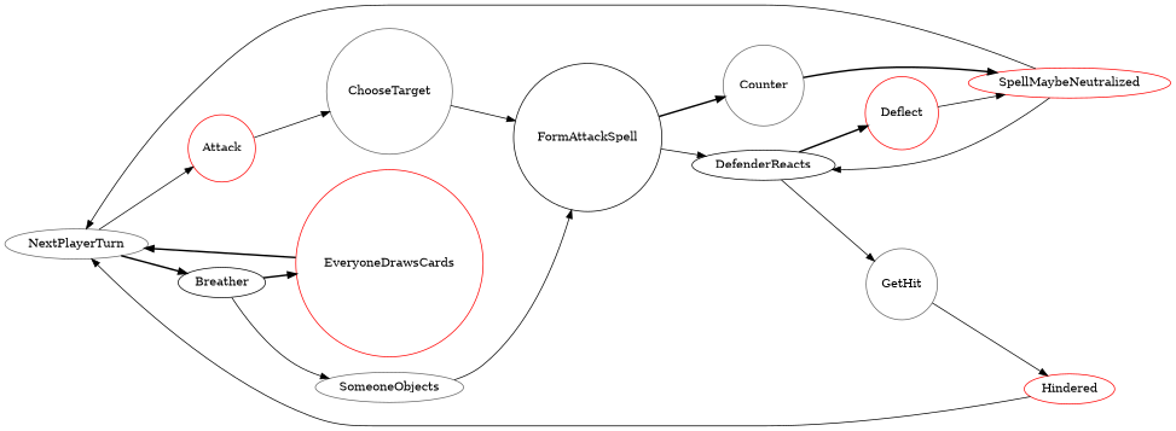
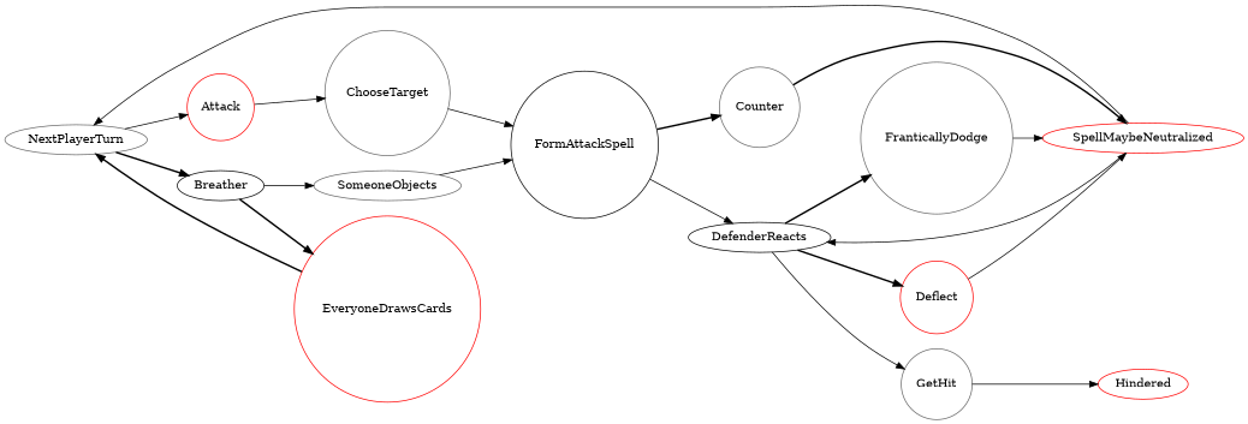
  digraph {
    rankdir=LR
    node [color=gray40 shape=circle]
    edge [style=solid]
    NextPlayerTurn [shape=ellipse]
    Attack [color=red]
    Breather [color=black shape=ellipse]
    ChooseTarget
    SomeoneObjects [shape=ellipse]
    EveryoneDrawsCards [color=red]
    FormAttackSpell [color=black]
    DefenderReacts [color=black shape=ellipse]
    Counter
    Deflect [color=red]
+   FranticallyDodge
    GetHit
    SpellMaybeNeutralized [color=red shape=ellipse]
    Hindered [color=red shape=ellipse]
    NextPlayerTurn -> Attack
    NextPlayerTurn -> Breather [style=bold]
    Attack -> ChooseTarget
    Breather -> SomeoneObjects
    Breather -> EveryoneDrawsCards [style=bold]
    ChooseTarget -> FormAttackSpell
    SomeoneObjects -> FormAttackSpell
    EveryoneDrawsCards -> NextPlayerTurn [style=bold]
    FormAttackSpell -> DefenderReacts
    FormAttackSpell -> Counter [style=bold]
    DefenderReacts -> Deflect [style=bold]
+   DefenderReacts -> FranticallyDodge [style=bold]
    DefenderReacts -> GetHit
    Counter -> SpellMaybeNeutralized [style=bold]
    Deflect -> SpellMaybeNeutralized
+   FranticallyDodge -> SpellMaybeNeutralized
    GetHit -> Hindered
    SpellMaybeNeutralized -> NextPlayerTurn
    SpellMaybeNeutralized -> DefenderReacts
-   Hindered -> NextPlayerTurn
  }
